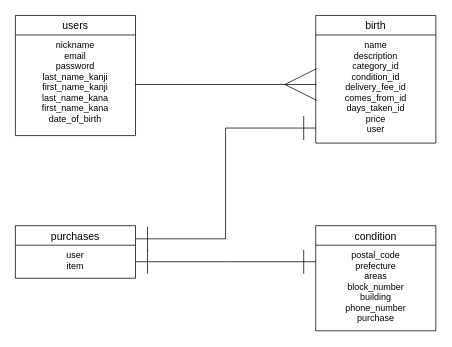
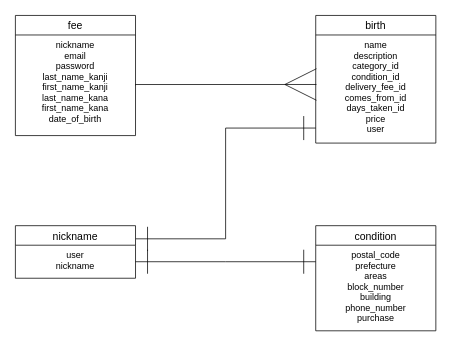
  <mxCell id="0" />
  <mxCell id="1" parent="0" />
- <mxCell id="2" value="users" style="swimlane;fontStyle=0;childLayout=stackLayout;horizontal=1;startSize=26;horizontalStack=0;resizeParent=1;resizeParentMax=0;resizeLast=0;collapsible=1;marginBottom=0;align=center;fontSize=14;" vertex="1" parent="1"><mxGeometry x="20" y="20" width="160" height="160" as="geometry" /></mxCell>
+ <mxCell id="2" value="fee" style="swimlane;fontStyle=0;childLayout=stackLayout;horizontal=1;startSize=26;horizontalStack=0;resizeParent=1;resizeParentMax=0;resizeLast=0;collapsible=1;marginBottom=0;align=center;fontSize=14;" vertex="1" parent="1"><mxGeometry x="20" y="20" width="160" height="160" as="geometry" /></mxCell>
  <mxCell id="3" value="nickname&#10;email&#10;password&#10;last_name_kanji&#10;first_name_kanji&#10;last_name_kana&#10;first_name_kana&#10;date_of_birth" style="text;strokeColor=none;fillColor=none;spacingLeft=4;spacingRight=4;overflow=hidden;rotatable=0;points=[[0,0.5],[1,0.5]];portConstraint=eastwest;fontSize=12;align=center;" vertex="1" parent="2"><mxGeometry y="26" width="160" height="134" as="geometry" /></mxCell>
  <mxCell id="4" value="birth" style="swimlane;fontStyle=0;childLayout=stackLayout;horizontal=1;startSize=26;horizontalStack=0;resizeParent=1;resizeParentMax=0;resizeLast=0;collapsible=1;marginBottom=0;align=center;fontSize=14;" vertex="1" parent="1"><mxGeometry x="420" y="20" width="160" height="170" as="geometry" /></mxCell>
  <mxCell id="5" value="name&#10;description&#10;category_id&#10;condition_id&#10;delivery_fee_id&#10;comes_from_id&#10;days_taken_id&#10;price&#10;user" style="text;strokeColor=none;fillColor=none;spacingLeft=4;spacingRight=4;overflow=hidden;rotatable=0;points=[[0,0.5],[1,0.5]];portConstraint=eastwest;fontSize=12;align=center;" vertex="1" parent="4"><mxGeometry y="26" width="160" height="144" as="geometry" /></mxCell>
  <mxCell id="6" style="edgeStyle=orthogonalEdgeStyle;rounded=0;orthogonalLoop=1;jettySize=auto;html=1;exitX=1;exitY=0.25;exitDx=0;exitDy=0;entryX=0;entryY=0.861;entryDx=0;entryDy=0;entryPerimeter=0;startArrow=ERone;startFill=0;startSize=30;endArrow=ERone;endFill=0;endSize=30;" edge="1" parent="1" source="7" target="5"><mxGeometry relative="1" as="geometry" /></mxCell>
- <mxCell id="7" value="purchases" style="swimlane;fontStyle=0;childLayout=stackLayout;horizontal=1;startSize=26;horizontalStack=0;resizeParent=1;resizeParentMax=0;resizeLast=0;collapsible=1;marginBottom=0;align=center;fontSize=14;" vertex="1" parent="1"><mxGeometry x="20" y="300" width="160" height="70" as="geometry" /></mxCell>
- <mxCell id="8" value="user&#10;item" style="text;strokeColor=none;fillColor=none;spacingLeft=4;spacingRight=4;overflow=hidden;rotatable=0;points=[[0,0.5],[1,0.5]];portConstraint=eastwest;fontSize=12;align=center;" vertex="1" parent="7"><mxGeometry y="26" width="160" height="44" as="geometry" /></mxCell>
+ <mxCell id="7" value="nickname" style="swimlane;fontStyle=0;childLayout=stackLayout;horizontal=1;startSize=26;horizontalStack=0;resizeParent=1;resizeParentMax=0;resizeLast=0;collapsible=1;marginBottom=0;align=center;fontSize=14;" vertex="1" parent="1"><mxGeometry x="20" y="300" width="160" height="70" as="geometry" /></mxCell>
+ <mxCell id="8" value="user&#10;nickname" style="text;strokeColor=none;fillColor=none;spacingLeft=4;spacingRight=4;overflow=hidden;rotatable=0;points=[[0,0.5],[1,0.5]];portConstraint=eastwest;fontSize=12;align=center;" vertex="1" parent="7"><mxGeometry y="26" width="160" height="44" as="geometry" /></mxCell>
  <mxCell id="9" value="condition" style="swimlane;fontStyle=0;childLayout=stackLayout;horizontal=1;startSize=26;horizontalStack=0;resizeParent=1;resizeParentMax=0;resizeLast=0;collapsible=1;marginBottom=0;align=center;fontSize=14;" vertex="1" parent="1"><mxGeometry x="420" y="300" width="160" height="140" as="geometry" /></mxCell>
  <mxCell id="10" value="postal_code&#10;prefecture&#10;areas&#10;block_number&#10;building&#10;phone_number&#10;purchase" style="text;strokeColor=none;fillColor=none;spacingLeft=4;spacingRight=4;overflow=hidden;rotatable=0;points=[[0,0.5],[1,0.5]];portConstraint=eastwest;fontSize=12;align=center;" vertex="1" parent="9"><mxGeometry y="26" width="160" height="114" as="geometry" /></mxCell>
  <mxCell id="11" style="edgeStyle=orthogonalEdgeStyle;rounded=0;orthogonalLoop=1;jettySize=auto;html=1;exitX=1;exitY=0.5;exitDx=0;exitDy=0;entryX=0.006;entryY=0.458;entryDx=0;entryDy=0;entryPerimeter=0;endArrow=ERmany;endFill=0;endSize=40;" edge="1" parent="1" source="3" target="5"><mxGeometry relative="1" as="geometry"><Array as="points"><mxPoint x="180" y="112" /></Array></mxGeometry></mxCell>
  <mxCell id="12" style="edgeStyle=orthogonalEdgeStyle;rounded=0;orthogonalLoop=1;jettySize=auto;html=1;exitX=1;exitY=0.5;exitDx=0;exitDy=0;endArrow=ERone;endFill=0;endSize=30;startArrow=ERone;startFill=0;startSize=30;" edge="1" parent="1" source="8"><mxGeometry relative="1" as="geometry"><mxPoint x="420" y="348" as="targetPoint" /></mxGeometry></mxCell>
